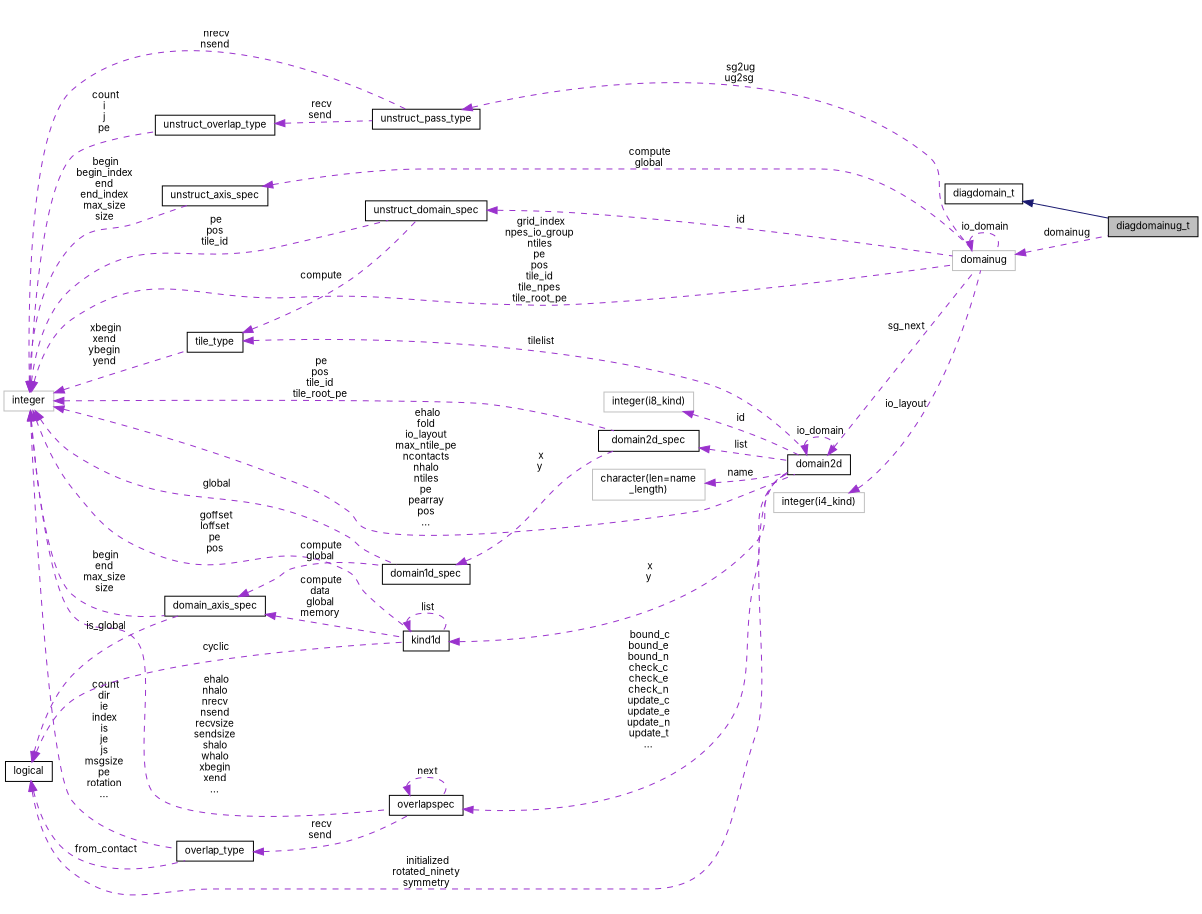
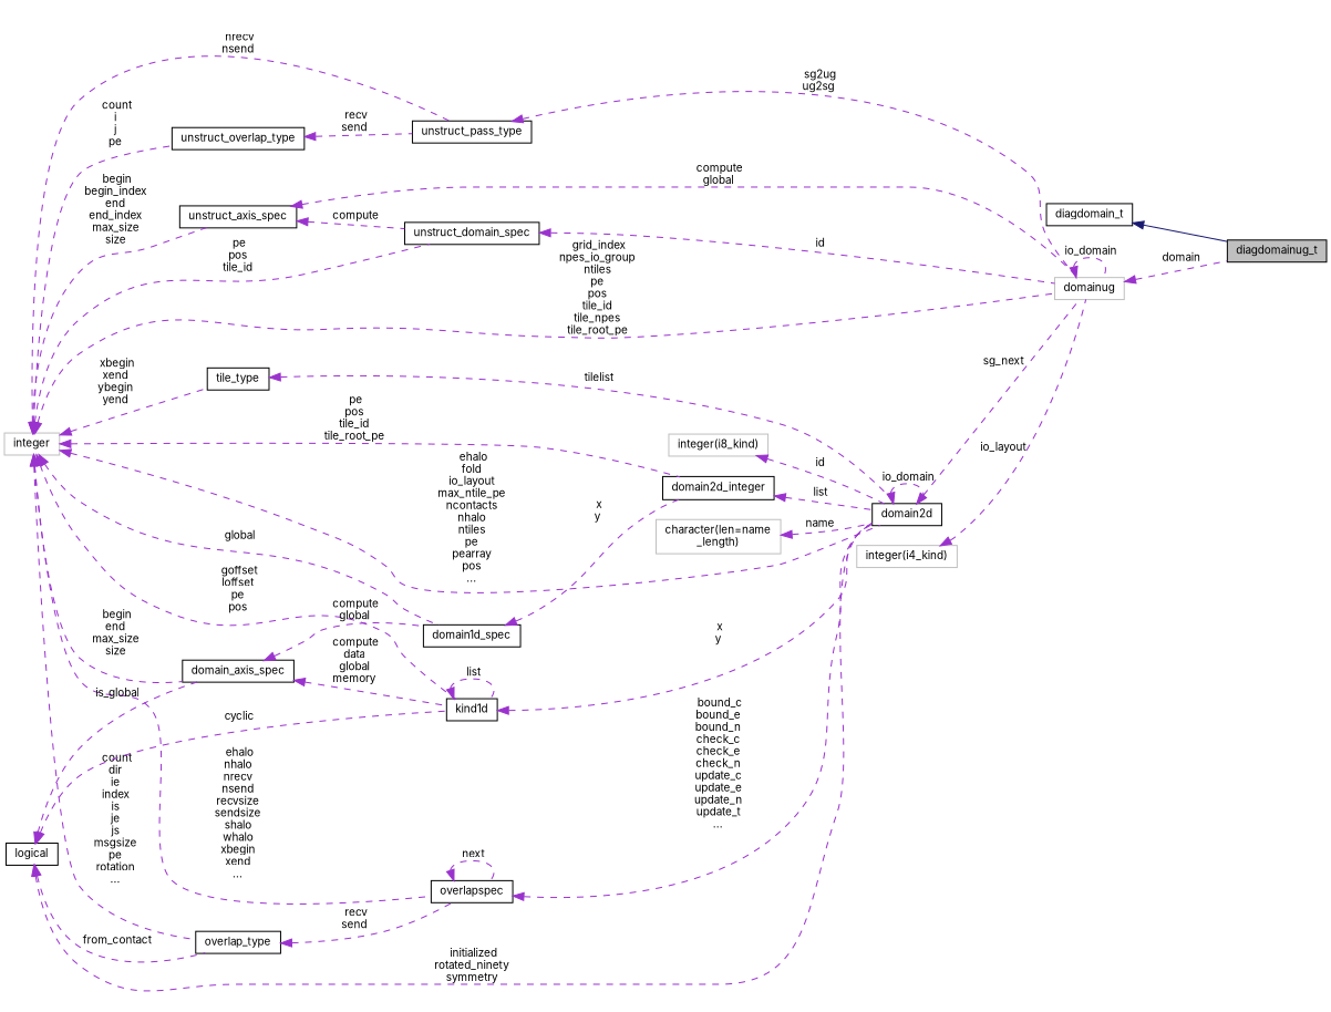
  digraph {
    fontname=Inter
    rankdir=LR
    node [color=black fillcolor=white fontname=Inter fontsize=10 shape=record style=filled]
    edge [color=darkorchid3 dir=back fontname=Inter fontsize=10 labelfontname=Helvetica labelfontsize=10 style=dashed]
    n1 [fillcolor=grey75 fontcolor=black height=0.2 label=diagdomainug_t width=0.4]
    n2 [height=0.2 label=diagdomain_t width=0.4]
    n3 [color=grey75 height=0.2 label=domainug width=0.4]
    n4 [height=0.2 label=unstruct_domain_spec width=0.4]
    n5 [height=0.2 label=unstruct_axis_spec width=0.4]
    n6 [color=grey75 height=0.2 label=integer width=0.4]
    n7 [height=0.2 label=domain2d width=0.4]
    n8 [height=0.2 label=kind1d width=0.4]
    n9 [height=0.2 label=domain_axis_spec width=0.4]
    n10 [height=0.2 label=overlapspec width=0.4]
    n11 [height=0.2 label=overlap_type width=0.4]
-   n12 [height=0.2 label=domain2d_spec width=0.4]
+   n12 [height=0.2 label=domain2d_integer width=0.4]
    n13 [height=0.2 label=domain1d_spec width=0.4]
    n14 [height=0.2 label=tile_type width=0.4]
    n15 [height=0.2 label=unstruct_pass_type width=0.4]
    n16 [height=0.2 label=unstruct_overlap_type width=0.4]
    n17 [height=0.2 label=logical width=0.4]
    n18 [color=grey75 height=0.2 label="integer(i8_kind)" width=0.4]
    n19 [color=grey75 height=0.2 label="character(len=name\l_length)" width=0.4]
    n20 [color=grey75 height=0.2 label="integer(i4_kind)" width=0.4]
    n2 -> n1 [color=midnightblue style=solid]
-   n3 -> n1 [label=" domainug"]
+   n3 -> n1 [label=" domain"]
    n3 -> n3 [label=" io_domain"]
    n4 -> n3 [label=" id"]
    n5 -> n3 [label=" compute\nglobal"]
-   n14 -> n4 [label=" compute"]
+   n5 -> n4 [label=" compute"]
    n6 -> n3 [label=" grid_index\nnpes_io_group\nntiles\npe\npos\ntile_id\ntile_npes\ntile_root_pe"]
    n6 -> n4 [label=" pe\npos\ntile_id"]
    n6 -> n5 [label=" begin\nbegin_index\nend\nend_index\nmax_size\nsize"]
    n6 -> n7 [label=" ehalo\nfold\nio_layout\nmax_ntile_pe\nncontacts\nnhalo\nntiles\npe\npearray\npos\n..."]
    n6 -> n8 [label=" goffset\nloffset\npe\npos"]
    n6 -> n9 [label=" begin\nend\nmax_size\nsize"]
    n6 -> n10 [label=" ehalo\nnhalo\nnrecv\nnsend\nrecvsize\nsendsize\nshalo\nwhalo\nxbegin\nxend\n..."]
    n6 -> n11 [label=" count\ndir\nie\nindex\nis\nje\njs\nmsgsize\npe\nrotation\n..."]
    n6 -> n12 [label=" pe\npos\ntile_id\ntile_root_pe"]
    n6 -> n13 [label=" global"]
    n6 -> n14 [label=" xbegin\nxend\nybegin\nyend"]
    n6 -> n15 [label=" nrecv\nnsend"]
    n6 -> n16 [label=" count\ni\nj\npe"]
    n7 -> n3 [label=" sg_next"]
    n7 -> n7 [label=" io_domain"]
    n8 -> n7 [label=" x\ny"]
    n8 -> n8 [label=" list"]
    n9 -> n8 [label=" compute\ndata\nglobal\nmemory"]
    n9 -> n13 [label=" compute\nglobal"]
    n10 -> n7 [label=" bound_c\nbound_e\nbound_n\ncheck_c\ncheck_e\ncheck_n\nupdate_c\nupdate_e\nupdate_n\nupdate_t\n..."]
    n10 -> n10 [label=" next"]
    n11 -> n10 [label=" recv\nsend"]
    n12 -> n7 [label=" list"]
    n13 -> n12 [label=" x\ny"]
    n14 -> n7 [label=" tilelist"]
    n15 -> n3 [label=" sg2ug\nug2sg"]
    n16 -> n15 [label=" recv\nsend"]
    n17 -> n7 [label=" initialized\nrotated_ninety\nsymmetry"]
    n17 -> n8 [label=" cyclic"]
    n17 -> n9 [label=" is_global"]
    n17 -> n11 [label=" from_contact"]
    n18 -> n7 [label=" id"]
    n19 -> n7 [label=" name"]
    n20 -> n3 [label=" io_layout"]
  }
